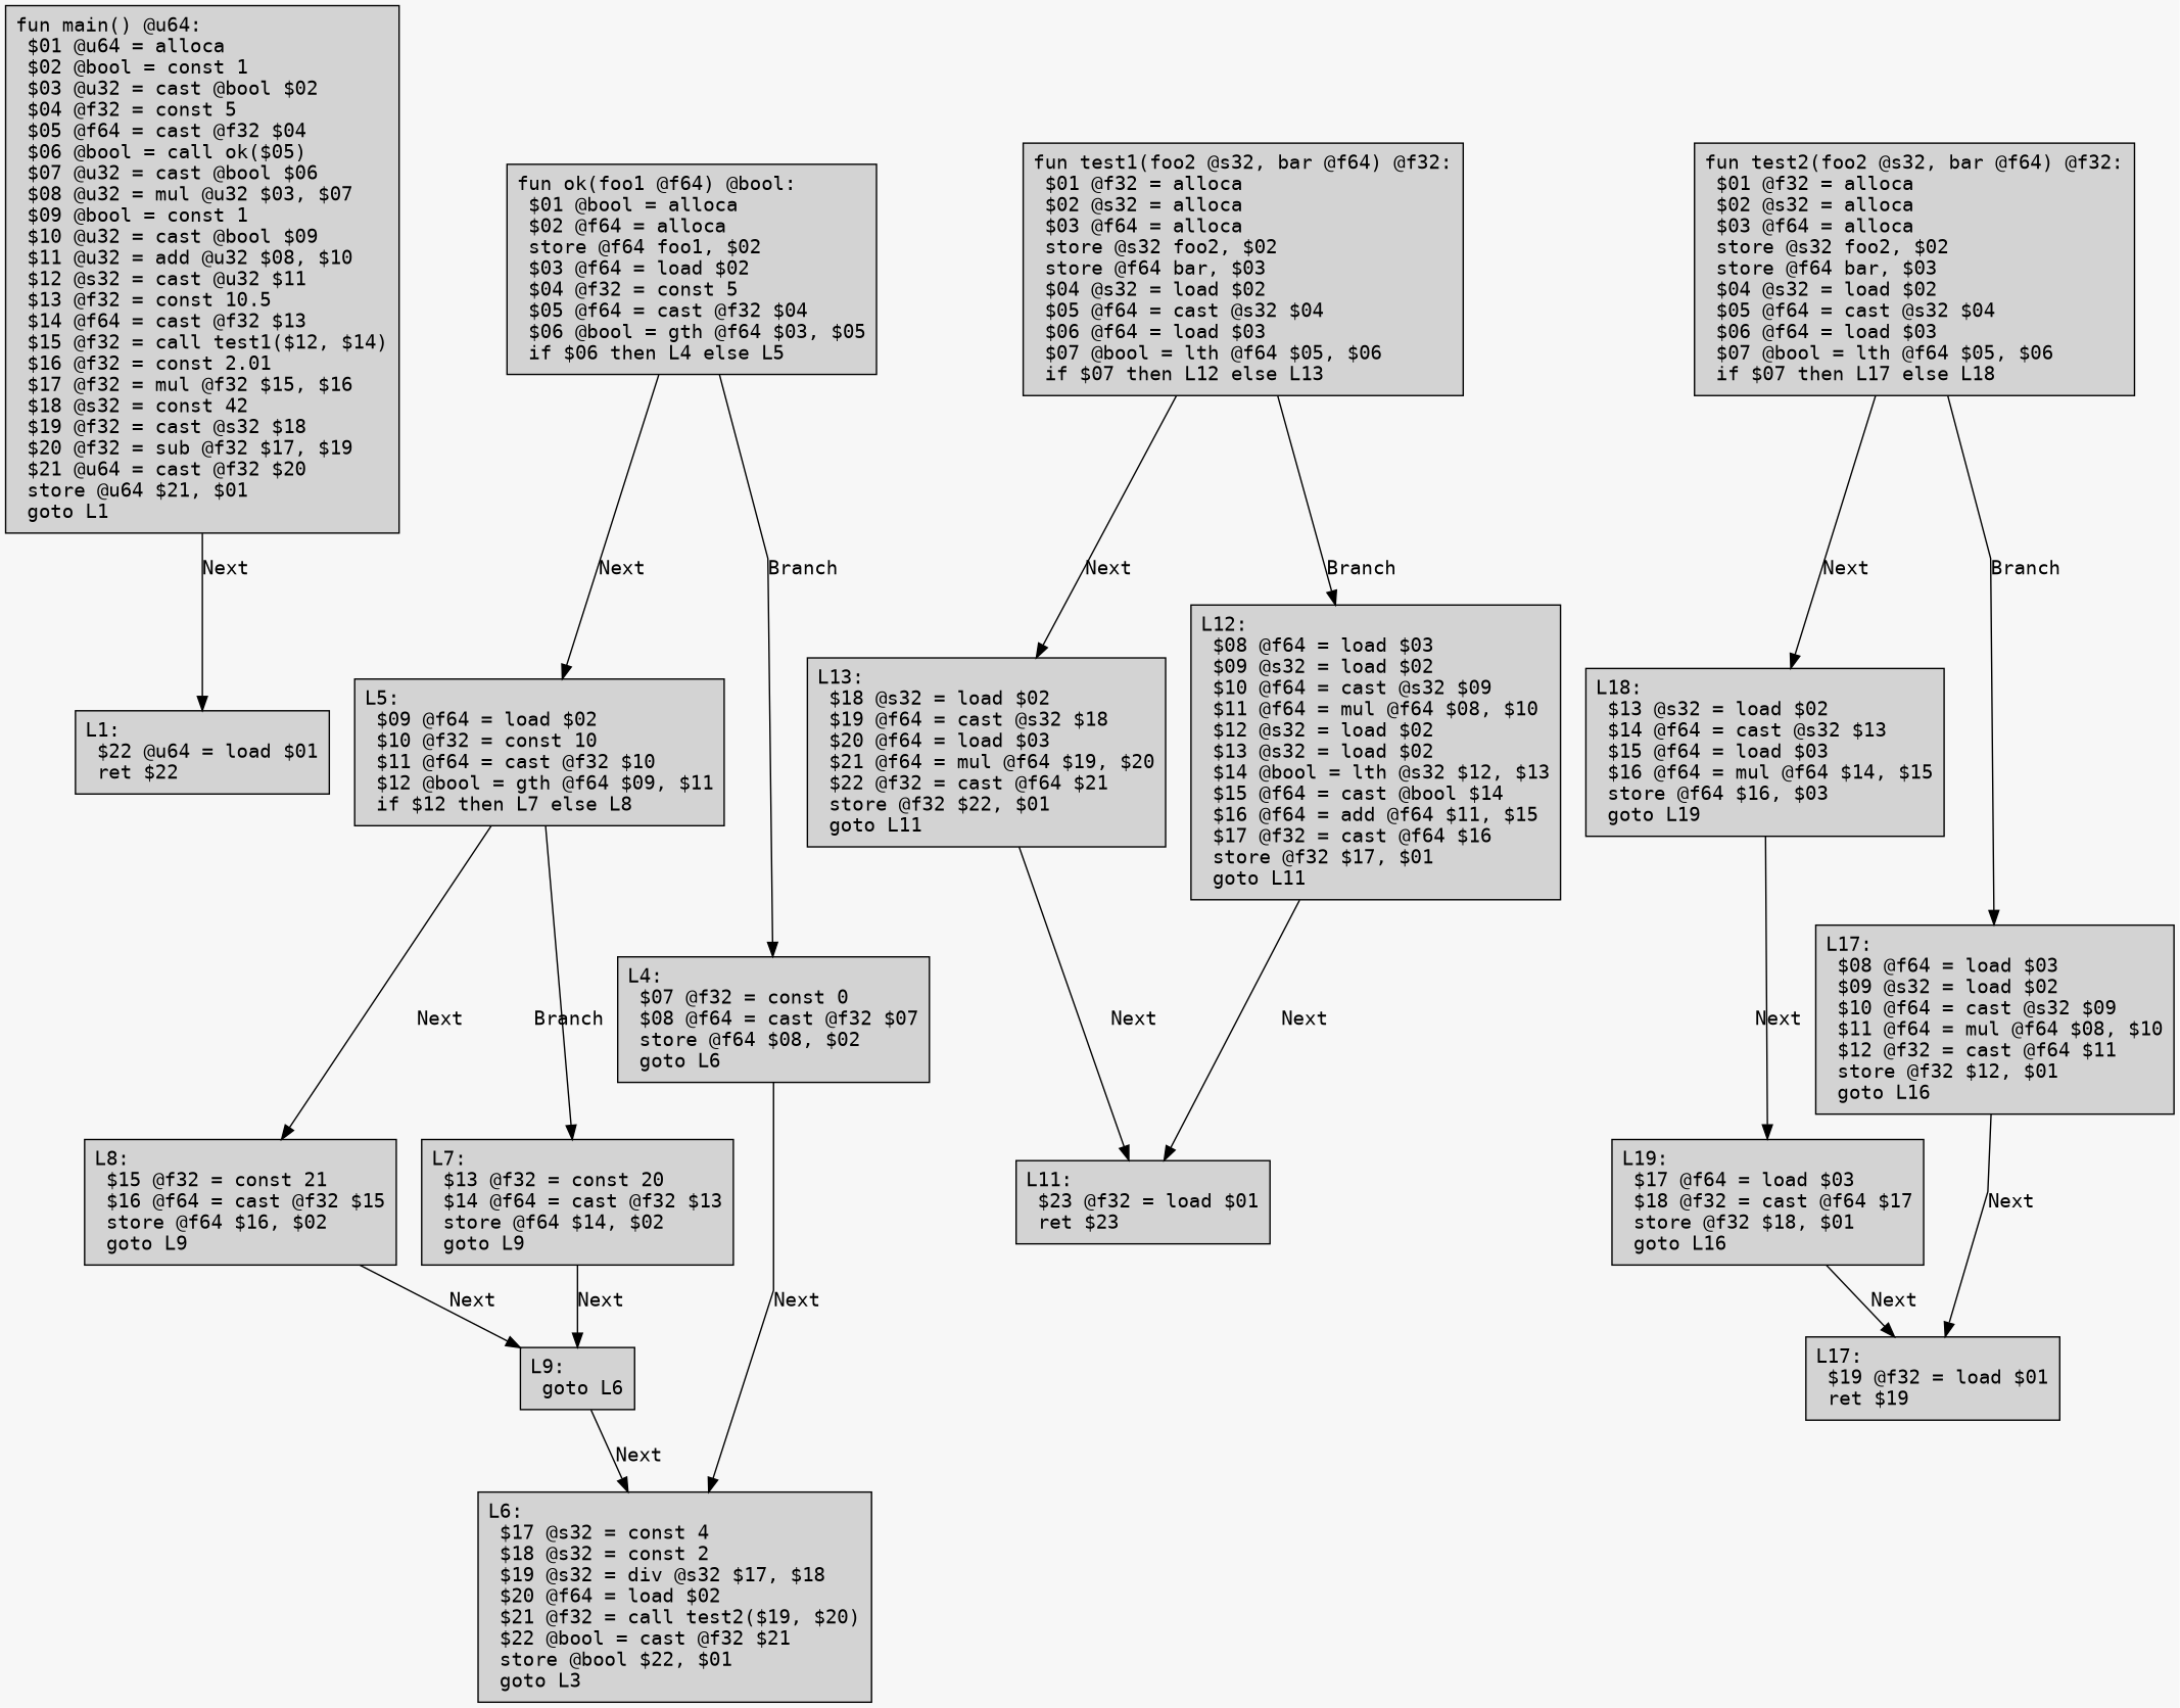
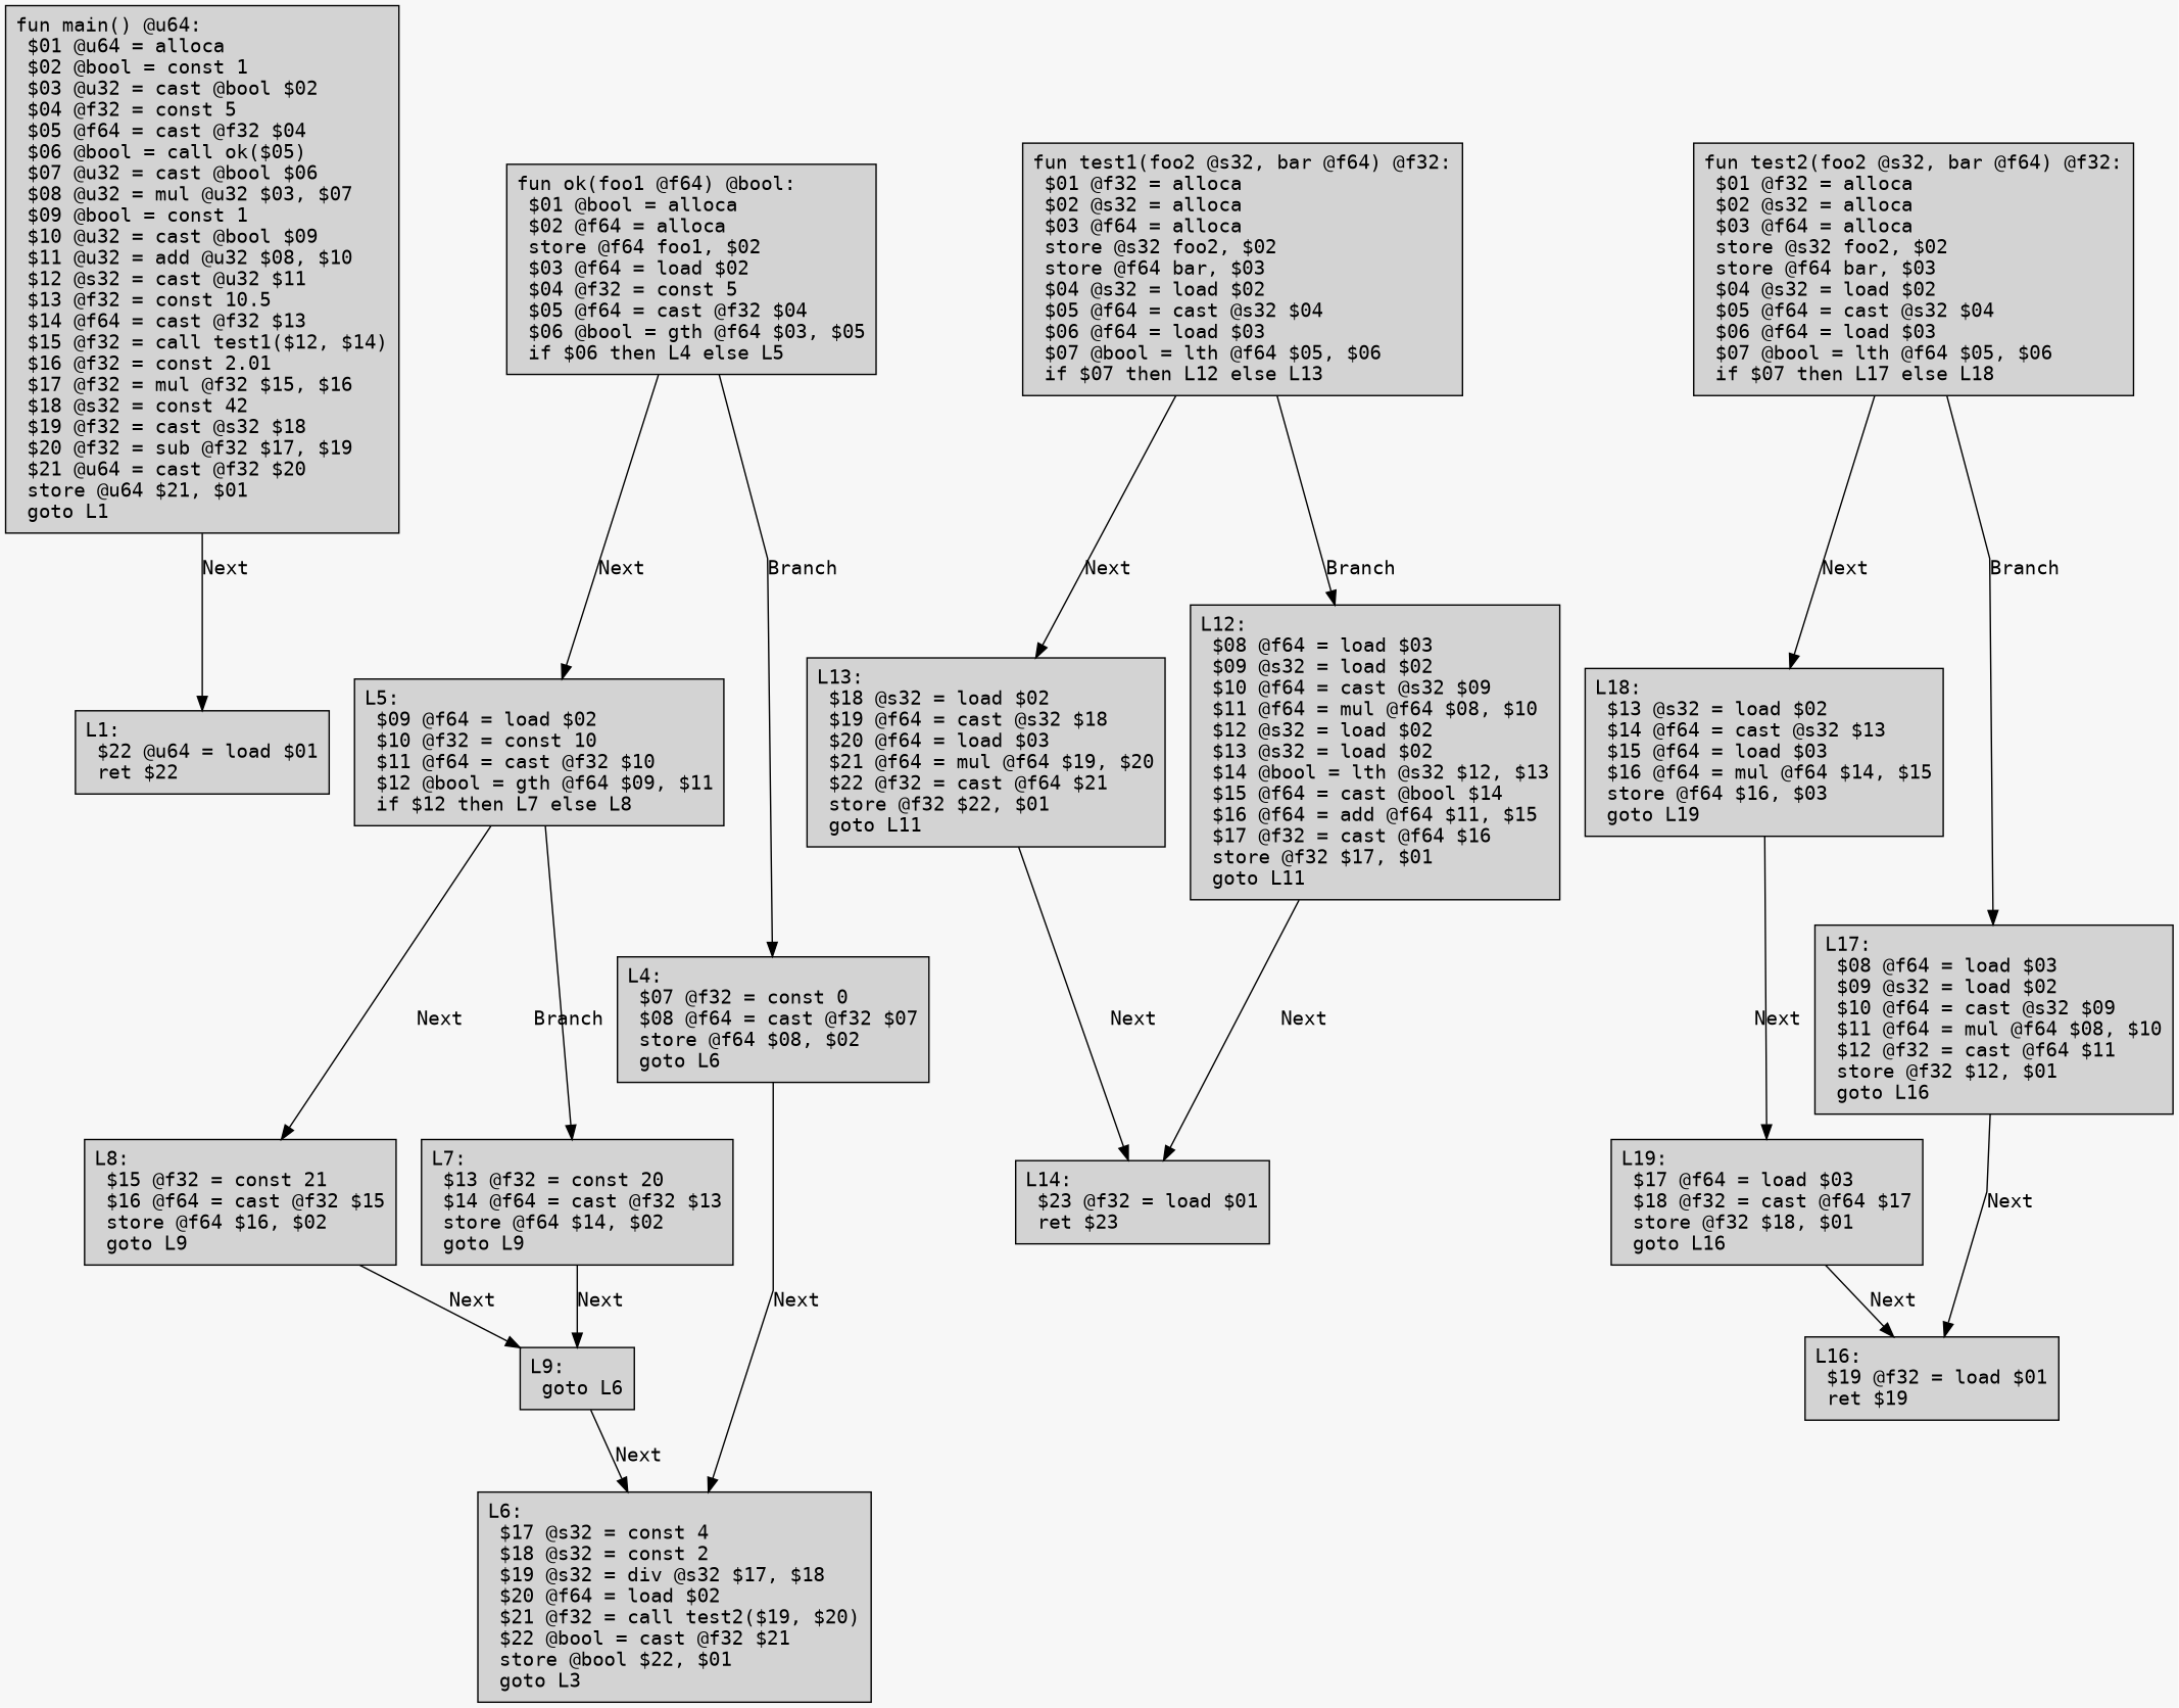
  digraph {
    bgcolor="#f7f7f7"
    fontname=Monospace
    splines=false
    node [fontname=Monospace margin=0.1 shape=box style=filled]
    edge [fontname=Monospace]
    n1 [label="fun main() @u64:\l $01 @u64 = alloca\l $02 @bool = const 1\l $03 @u32 = cast @bool $02\l $04 @f32 = const 5\l $05 @f64 = cast @f32 $04\l $06 @bool = call ok($05)\l $07 @u32 = cast @bool $06\l $08 @u32 = mul @u32 $03, $07\l $09 @bool = const 1\l $10 @u32 = cast @bool $09\l $11 @u32 = add @u32 $08, $10\l $12 @s32 = cast @u32 $11\l $13 @f32 = const 10.5\l $14 @f64 = cast @f32 $13\l $15 @f32 = call test1($12, $14)\l $16 @f32 = const 2.01\l $17 @f32 = mul @f32 $15, $16\l $18 @s32 = const 42\l $19 @f32 = cast @s32 $18\l $20 @f32 = sub @f32 $17, $19\l $21 @u64 = cast @f32 $20\l store @u64 $21, $01\l goto L1\l"]
    n2 [label="L1:\l $22 @u64 = load $01\l ret $22\l"]
    n3 [label="fun ok(foo1 @f64) @bool:\l $01 @bool = alloca\l $02 @f64 = alloca\l store @f64 foo1, $02\l $03 @f64 = load $02\l $04 @f32 = const 5\l $05 @f64 = cast @f32 $04\l $06 @bool = gth @f64 $03, $05\l if $06 then L4 else L5\l"]
    n4 [label="L5:\l $09 @f64 = load $02\l $10 @f32 = const 10\l $11 @f64 = cast @f32 $10\l $12 @bool = gth @f64 $09, $11\l if $12 then L7 else L8\l"]
    n5 [label="L4:\l $07 @f32 = const 0\l $08 @f64 = cast @f32 $07\l store @f64 $08, $02\l goto L6\l"]
    n6 [label="L8:\l $15 @f32 = const 21\l $16 @f64 = cast @f32 $15\l store @f64 $16, $02\l goto L9\l"]
    n7 [label="L7:\l $13 @f32 = const 20\l $14 @f64 = cast @f32 $13\l store @f64 $14, $02\l goto L9\l"]
    n8 [label="L6:\l $17 @s32 = const 4\l $18 @s32 = const 2\l $19 @s32 = div @s32 $17, $18\l $20 @f64 = load $02\l $21 @f32 = call test2($19, $20)\l $22 @bool = cast @f32 $21\l store @bool $22, $01\l goto L3\l"]
    n9 [label="L9:\l goto L6\l"]
    n10 [label="fun test1(foo2 @s32, bar @f64) @f32:\l $01 @f32 = alloca\l $02 @s32 = alloca\l $03 @f64 = alloca\l store @s32 foo2, $02\l store @f64 bar, $03\l $04 @s32 = load $02\l $05 @f64 = cast @s32 $04\l $06 @f64 = load $03\l $07 @bool = lth @f64 $05, $06\l if $07 then L12 else L13\l"]
    n11 [label="L13:\l $18 @s32 = load $02\l $19 @f64 = cast @s32 $18\l $20 @f64 = load $03\l $21 @f64 = mul @f64 $19, $20\l $22 @f32 = cast @f64 $21\l store @f32 $22, $01\l goto L11\l"]
    n12 [label="L12:\l $08 @f64 = load $03\l $09 @s32 = load $02\l $10 @f64 = cast @s32 $09\l $11 @f64 = mul @f64 $08, $10\l $12 @s32 = load $02\l $13 @s32 = load $02\l $14 @bool = lth @s32 $12, $13\l $15 @f64 = cast @bool $14\l $16 @f64 = add @f64 $11, $15\l $17 @f32 = cast @f64 $16\l store @f32 $17, $01\l goto L11\l"]
-   n13 [label="L11:\l $23 @f32 = load $01\l ret $23\l"]
+   n13 [label="L14:\l $23 @f32 = load $01\l ret $23\l"]
    n14 [label="fun test2(foo2 @s32, bar @f64) @f32:\l $01 @f32 = alloca\l $02 @s32 = alloca\l $03 @f64 = alloca\l store @s32 foo2, $02\l store @f64 bar, $03\l $04 @s32 = load $02\l $05 @f64 = cast @s32 $04\l $06 @f64 = load $03\l $07 @bool = lth @f64 $05, $06\l if $07 then L17 else L18\l"]
    n15 [label="L18:\l $13 @s32 = load $02\l $14 @f64 = cast @s32 $13\l $15 @f64 = load $03\l $16 @f64 = mul @f64 $14, $15\l store @f64 $16, $03\l goto L19\l"]
    n16 [label="L17:\l $08 @f64 = load $03\l $09 @s32 = load $02\l $10 @f64 = cast @s32 $09\l $11 @f64 = mul @f64 $08, $10\l $12 @f32 = cast @f64 $11\l store @f32 $12, $01\l goto L16\l"]
    n17 [label="L19:\l $17 @f64 = load $03\l $18 @f32 = cast @f64 $17\l store @f32 $18, $01\l goto L16\l"]
-   n18 [label="L17:\l $19 @f32 = load $01\l ret $19\l"]
+   n18 [label="L16:\l $19 @f32 = load $01\l ret $19\l"]
    n1 -> n2 [label=Next]
    n3 -> n4 [label=Next]
    n3 -> n5 [label=Branch]
    n4 -> n6 [label=Next]
    n4 -> n7 [label=Branch]
    n5 -> n8 [label=Next]
    n6 -> n9 [label=Next]
    n7 -> n9 [label=Next]
    n9 -> n8 [label=Next]
    n10 -> n11 [label=Next]
    n10 -> n12 [label=Branch]
    n11 -> n13 [label=Next]
    n12 -> n13 [label=Next]
    n14 -> n15 [label=Next]
    n14 -> n16 [label=Branch]
    n15 -> n17 [label=Next]
    n16 -> n18 [label=Next]
    n17 -> n18 [label=Next]
  }
